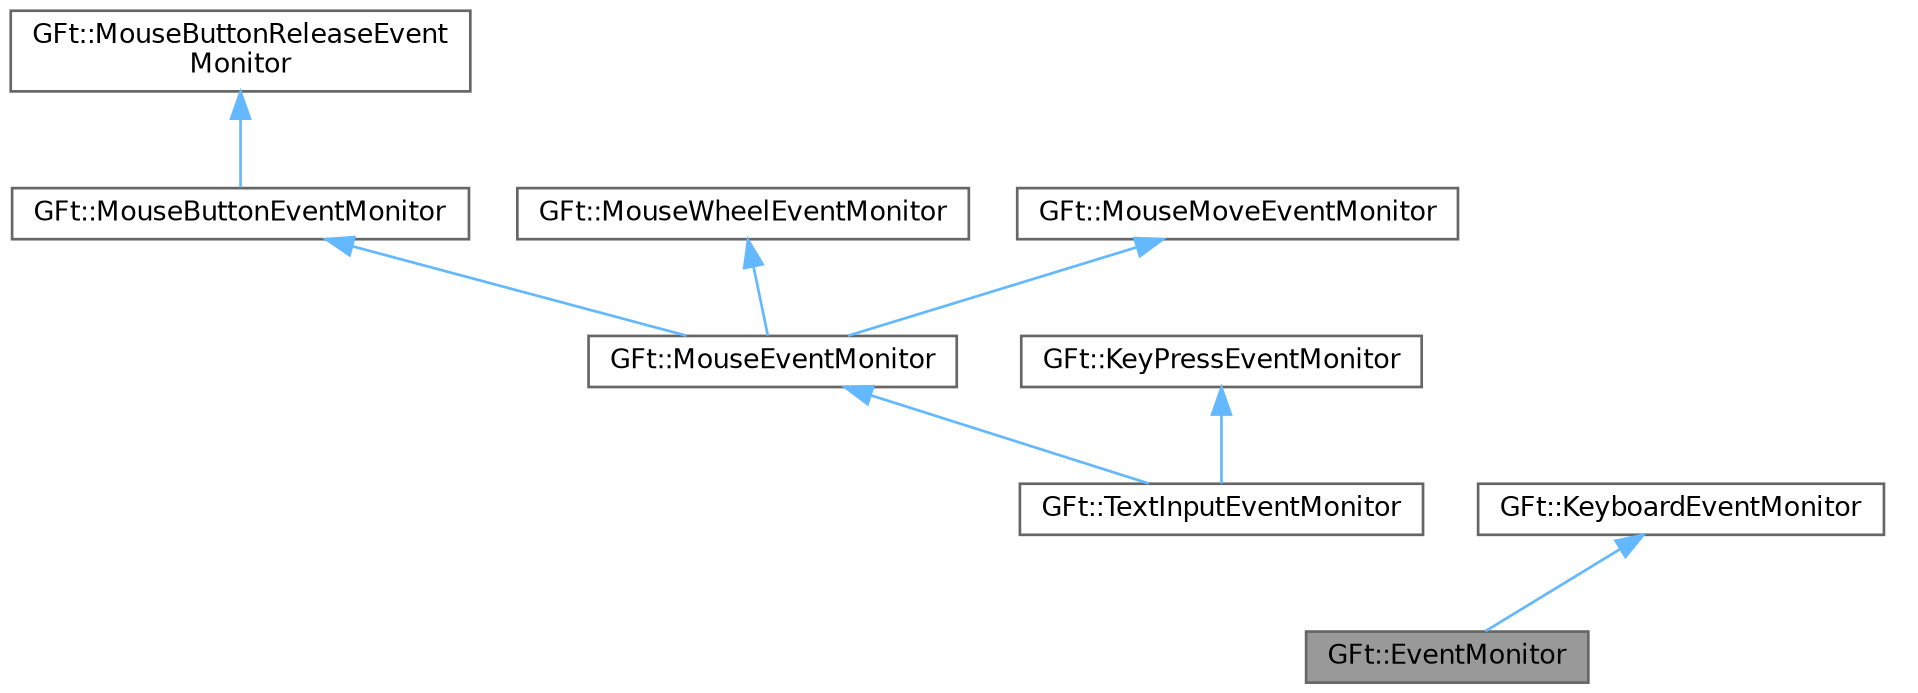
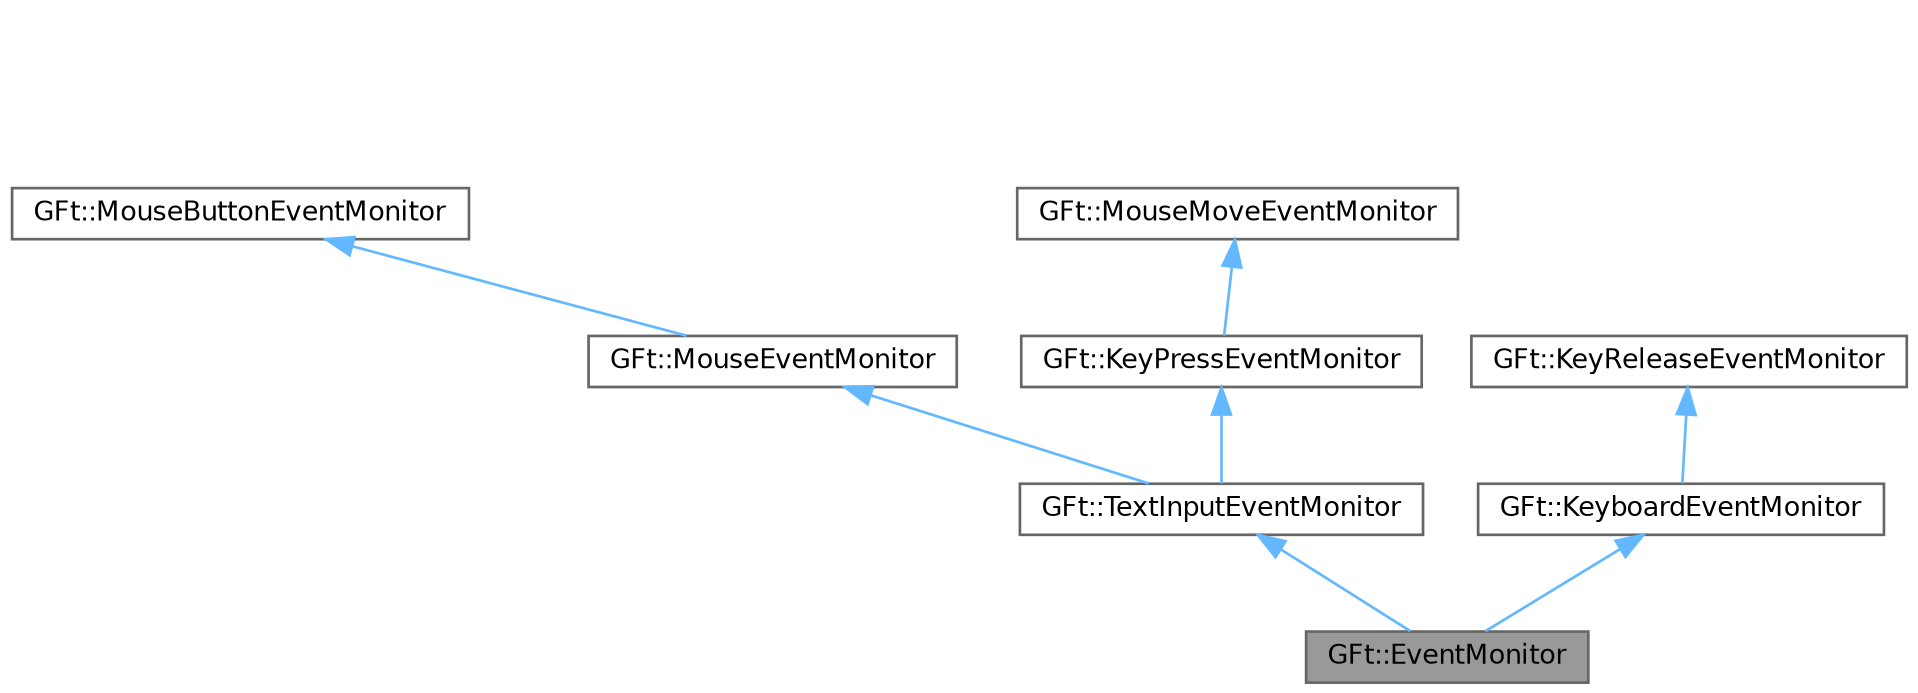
  digraph {
    rankdir=TB
    node [color=gray40 fillcolor=white fontname=Helvetica fontsize=10 shape=box style=filled]
    edge [color=steelblue1 dir=back fontname=Helvetica fontsize=10 labelfontname=Helvetica labelfontsize=10 style=solid]
    n1 [fillcolor=grey60 fontcolor=black height=0.2 label="GFt::EventMonitor" width=0.4]
    n2 [height=0.2 label="GFt::MouseEventMonitor" width=0.4]
    n3 [height=0.2 label="GFt::TextInputEventMonitor" width=0.4]
    n4 [height=0.2 label="GFt::MouseButtonEventMonitor" width=0.4]
-   n5 [height=0.2 label="GFt::MouseButtonReleaseEvent\lMonitor" width=0.4]
    n6 [height=0.2 label="GFt::MouseMoveEventMonitor" width=0.4]
-   n7 [height=0.2 label="GFt::MouseWheelEventMonitor" width=0.4]
    n8 [height=0.2 label="GFt::KeyboardEventMonitor" width=0.4]
    n9 [height=0.2 label="GFt::KeyPressEventMonitor" width=0.4]
+   n10 [height=0.2 label="GFt::KeyReleaseEventMonitor" width=0.4]
    n2 -> n3
+   n3 -> n1
    n4 -> n2
-   n5 -> n4
-   n6 -> n2
-   n7 -> n2
+   n6 -> n9
    n8 -> n1
    n9 -> n3
+   n10 -> n8
  }
